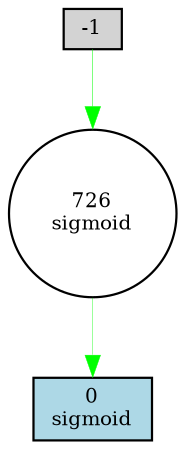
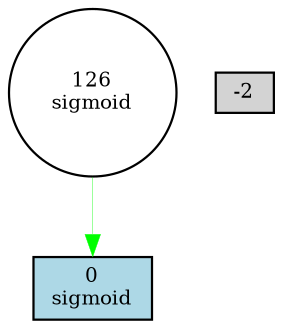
  digraph {
    node [fillcolor=lightgray fontsize=9 shape=box style=filled]
    edge [color=green style=solid]
-   n1 [height=0.2 label=-1 width=0.2]
-   n2 [fillcolor=white height=0.2 label="726\nsigmoid" shape=circle width=0.2]
+   n2 [fillcolor=white height=0.2 label="126\nsigmoid" shape=circle width=0.2]
    n3 [fillcolor=lightblue height=0.2 label="0\nsigmoid" width=0.2]
-   n1 -> n2 [penwidth=0.22852493588980624]
+   n4 [height=0.2 label=-2 width=0.2]
    n2 -> n3 [penwidth=0.17543138497354305]
  }
